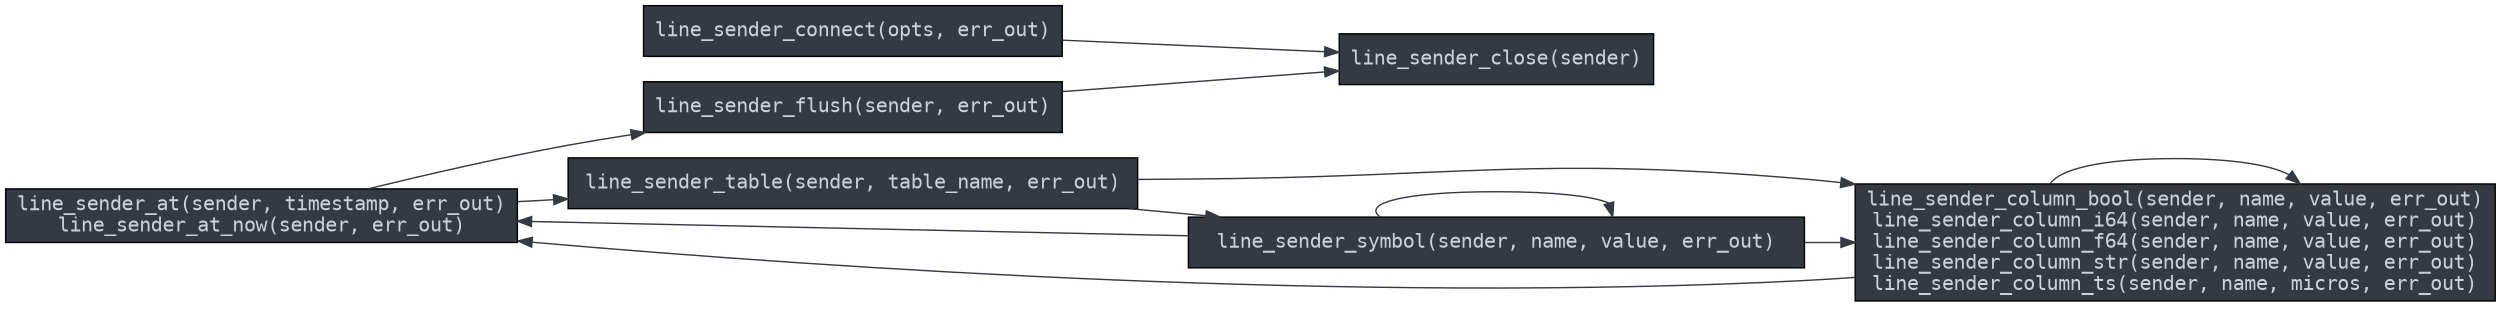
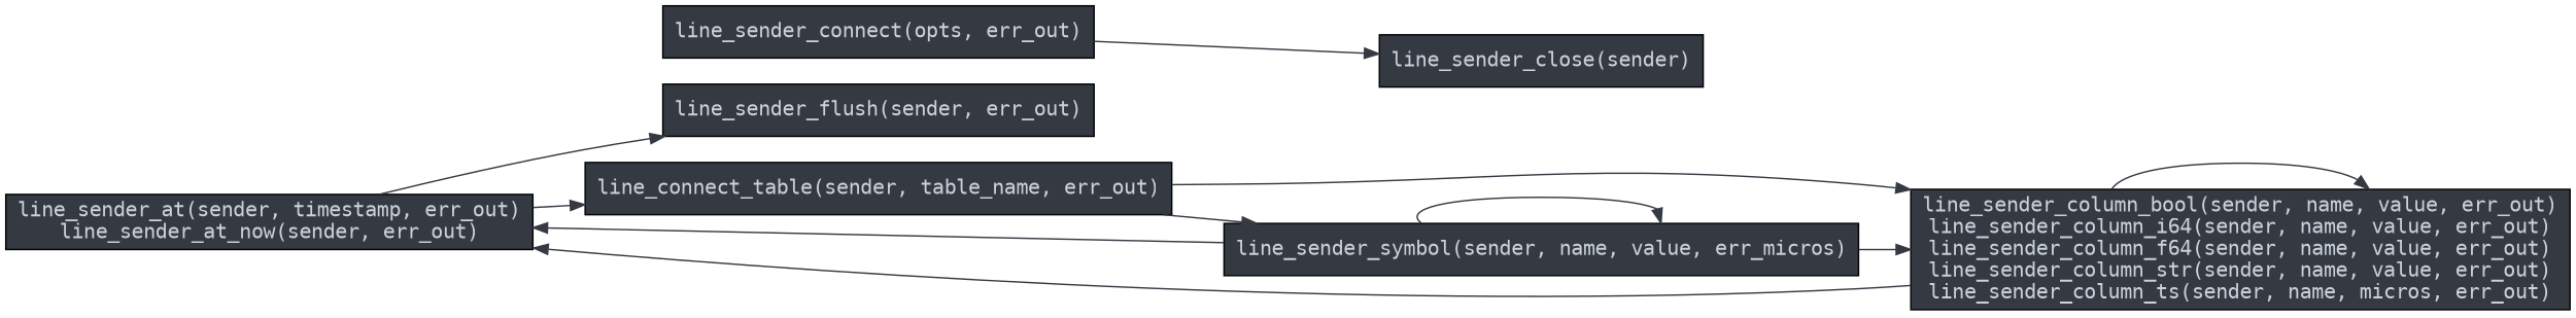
  digraph {
    rankdir=LR
    node [fillcolor="#343942" fontcolor="#C9D1D9" fontname=monospace shape=box style=filled]
    edge [color="#343942"]
    n1 [label="line_sender_connect(opts, err_out)"]
    n2 [label="line_sender_close(sender)"]
-   n3 [label="line_sender_table(sender, table_name, err_out)"]
-   n4 [label="line_sender_symbol(sender, name, value, err_out)"]
+   n3 [label="line_connect_table(sender, table_name, err_out)"]
+   n4 [label="line_sender_symbol(sender, name, value, err_micros)"]
    n5 [label="line_sender_column_bool(sender, name, value, err_out)\nline_sender_column_i64(sender, name, value, err_out)\nline_sender_column_f64(sender, name, value, err_out)\nline_sender_column_str(sender, name, value, err_out)\nline_sender_column_ts(sender, name, micros, err_out)"]
    n6 [label="line_sender_at(sender, timestamp, err_out)\nline_sender_at_now(sender, err_out)"]
    n7 [label="line_sender_flush(sender, err_out)"]
    n1 -> n2
    n3 -> n4
    n3 -> n5
    n4 -> n4
    n4 -> n5
    n4 -> n6
    n5 -> n5
    n5 -> n6
    n6 -> n3
    n6 -> n7
-   n7 -> n2
  }
